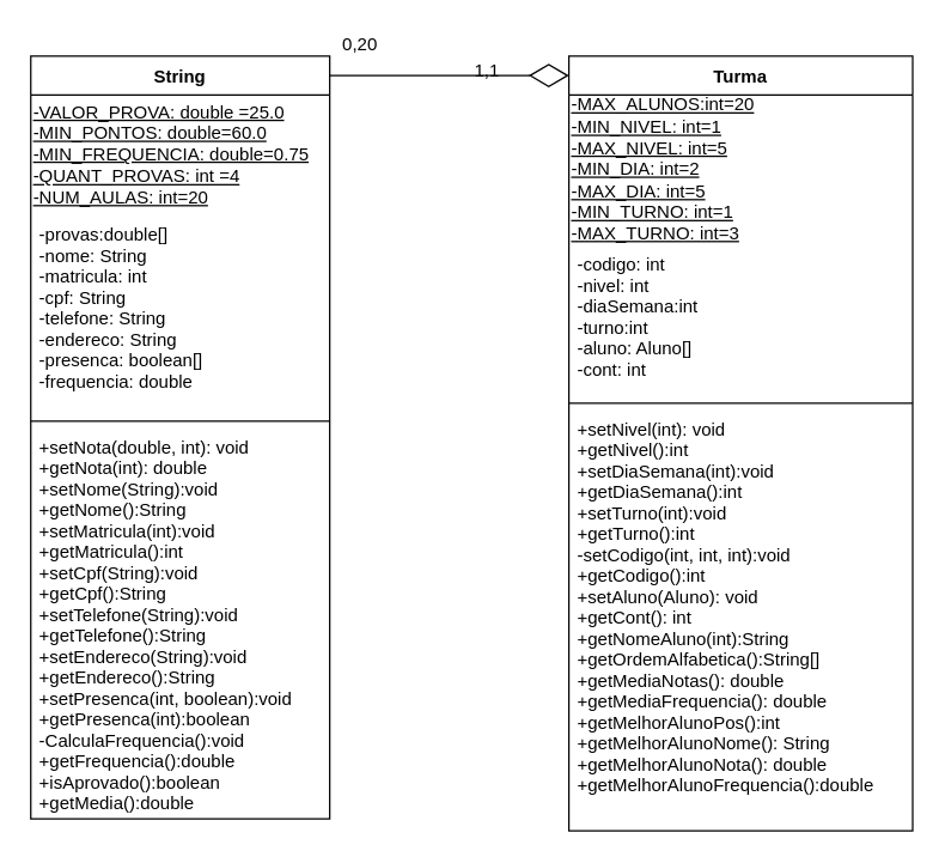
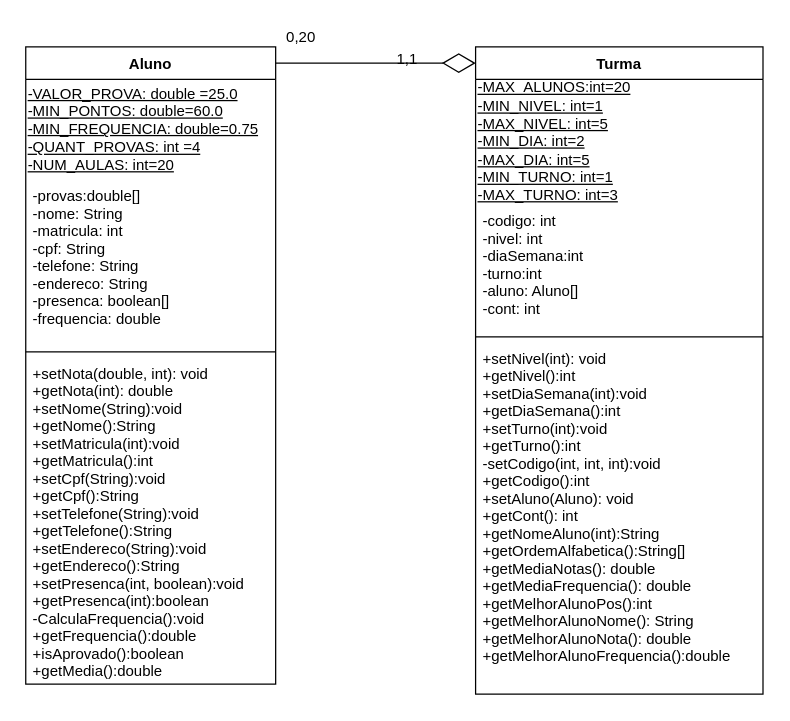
  <mxCell id="0" />
  <mxCell id="1" parent="0" />
- <mxCell id="2" value="String" style="swimlane;fontStyle=1;align=center;verticalAlign=top;childLayout=stackLayout;horizontal=1;startSize=26;horizontalStack=0;resizeParent=1;resizeParentMax=0;resizeLast=0;collapsible=1;marginBottom=0;" parent="1" vertex="1"><mxGeometry x="20" y="37" width="200" height="510" as="geometry" /></mxCell>
+ <mxCell id="2" value="Aluno" style="swimlane;fontStyle=1;align=center;verticalAlign=top;childLayout=stackLayout;horizontal=1;startSize=26;horizontalStack=0;resizeParent=1;resizeParentMax=0;resizeLast=0;collapsible=1;marginBottom=0;" parent="1" vertex="1"><mxGeometry x="20" y="37" width="200" height="510" as="geometry" /></mxCell>
  <mxCell id="3" value="&lt;u&gt;&lt;span&gt;-VALOR_PROVA: double =25.0&lt;/span&gt;&lt;span&gt;&lt;br&gt;-MIN_PONTOS: double=60.0&lt;br&gt;-MIN_FREQUENCIA: double=0.75&lt;br&gt;-QUANT_PROVAS: int =4&lt;br&gt;&lt;/span&gt;&lt;/u&gt;&lt;u&gt;-NUM_AULAS: int=20&lt;/u&gt;&lt;u&gt;&lt;span&gt;&lt;br&gt;&lt;/span&gt;&lt;/u&gt;" style="text;html=1;align=left;verticalAlign=middle;resizable=0;points=[];autosize=1;strokeColor=none;fillColor=none;" parent="2" vertex="1"><mxGeometry y="26" width="200" height="80" as="geometry" /></mxCell>
  <mxCell id="4" value="-provas:double[]&#10;-nome: String&#10;-matricula: int&#10;-cpf: String&#10;-telefone: String&#10;-endereco: String&#10;-presenca: boolean[]&#10;-frequencia: double&#10;" style="text;strokeColor=none;fillColor=none;align=left;verticalAlign=top;spacingLeft=4;spacingRight=4;overflow=hidden;rotatable=0;points=[[0,0.5],[1,0.5]];portConstraint=eastwest;fontStyle=0" parent="2" vertex="1"><mxGeometry y="106" width="200" height="134" as="geometry" /></mxCell>
  <mxCell id="5" value="" style="line;strokeWidth=1;fillColor=none;align=left;verticalAlign=middle;spacingTop=-1;spacingLeft=3;spacingRight=3;rotatable=0;labelPosition=right;points=[];portConstraint=eastwest;" parent="2" vertex="1"><mxGeometry y="240" width="200" height="8" as="geometry" /></mxCell>
  <mxCell id="6" value="+setNota(double, int): void&#10;+getNota(int): double&#10;+setNome(String):void&#10;+getNome():String&#10;+setMatricula(int):void&#10;+getMatricula():int&#10;+setCpf(String):void&#10;+getCpf():String&#10;+setTelefone(String):void&#10;+getTelefone():String&#10;+setEndereco(String):void&#10;+getEndereco():String&#10;+setPresenca(int, boolean):void&#10;+getPresenca(int):boolean&#10;-CalculaFrequencia():void&#10;+getFrequencia():double&#10;+isAprovado():boolean&#10;+getMedia():double" style="text;strokeColor=none;fillColor=none;align=left;verticalAlign=top;spacingLeft=4;spacingRight=4;overflow=hidden;rotatable=0;points=[[0,0.5],[1,0.5]];portConstraint=eastwest;" parent="2" vertex="1"><mxGeometry y="248" width="200" height="262" as="geometry" /></mxCell>
  <mxCell id="7" value="Turma" style="swimlane;fontStyle=1;align=center;verticalAlign=top;childLayout=stackLayout;horizontal=1;startSize=26;horizontalStack=0;resizeParent=1;resizeParentMax=0;resizeLast=0;collapsible=1;marginBottom=0;" parent="1" vertex="1"><mxGeometry x="380" y="37" width="230" height="518" as="geometry" /></mxCell>
  <mxCell id="8" value="&lt;u&gt;-MAX_ALUNOS:int=20&lt;br&gt;-MIN_NIVEL: int=1&lt;br&gt;-MAX_NIVEL: int=5&lt;br&gt;-MIN_DIA: int=2&lt;br&gt;-MAX_DIA: int=5&lt;br&gt;-MIN_TURNO: int=1&lt;br&gt;-MAX_TURNO: int=3&lt;br&gt;&lt;/u&gt;" style="text;html=1;align=left;verticalAlign=middle;resizable=0;points=[];autosize=1;strokeColor=none;fillColor=none;" parent="7" vertex="1"><mxGeometry y="26" width="230" height="100" as="geometry" /></mxCell>
  <mxCell id="9" value="-codigo: int&#10;-nivel: int&#10;-diaSemana:int&#10;-turno:int&#10;-aluno: Aluno[]&#10;-cont: int" style="text;strokeColor=none;fillColor=none;align=left;verticalAlign=top;spacingLeft=4;spacingRight=4;overflow=hidden;rotatable=0;points=[[0,0.5],[1,0.5]];portConstraint=eastwest;" parent="7" vertex="1"><mxGeometry y="126" width="230" height="102" as="geometry" /></mxCell>
  <mxCell id="10" value="" style="line;strokeWidth=1;fillColor=none;align=left;verticalAlign=middle;spacingTop=-1;spacingLeft=3;spacingRight=3;rotatable=0;labelPosition=right;points=[];portConstraint=eastwest;" parent="7" vertex="1"><mxGeometry y="228" width="230" height="8" as="geometry" /></mxCell>
  <mxCell id="11" value="+setNivel(int): void&#10;+getNivel():int&#10;+setDiaSemana(int):void&#10;+getDiaSemana():int&#10;+setTurno(int):void&#10;+getTurno():int&#10;-setCodigo(int, int, int):void&#10;+getCodigo():int&#10;+setAluno(Aluno): void&#10;+getCont(): int&#10;+getNomeAluno(int):String&#10;+getOrdemAlfabetica():String[]&#10;+getMediaNotas(): double&#10;+getMediaFrequencia(): double&#10;+getMelhorAlunoPos():int&#10;+getMelhorAlunoNome(): String&#10;+getMelhorAlunoNota(): double&#10;+getMelhorAlunoFrequencia():double" style="text;strokeColor=none;fillColor=none;align=left;verticalAlign=top;spacingLeft=4;spacingRight=4;overflow=hidden;rotatable=0;points=[[0,0.5],[1,0.5]];portConstraint=eastwest;" parent="7" vertex="1"><mxGeometry y="236" width="230" height="282" as="geometry" /></mxCell>
  <mxCell id="12" value="" style="endArrow=diamondThin;endFill=0;endSize=24;html=1;rounded=0;" parent="1" edge="1"><mxGeometry width="160" relative="1" as="geometry"><mxPoint x="220" y="50" as="sourcePoint" /><mxPoint x="380" y="50" as="targetPoint" /></mxGeometry></mxCell>
  <mxCell id="13" value="1,1" style="text;html=1;align=center;verticalAlign=middle;resizable=0;points=[];autosize=1;strokeColor=none;fillColor=none;" parent="1" vertex="1"><mxGeometry x="310" y="37" width="30" height="20" as="geometry" /></mxCell>
  <mxCell id="14" value="0,20" style="text;html=1;align=center;verticalAlign=middle;resizable=0;points=[];autosize=1;strokeColor=none;fillColor=none;" parent="1" vertex="1"><mxGeometry x="220" y="20" width="40" height="20" as="geometry" /></mxCell>
